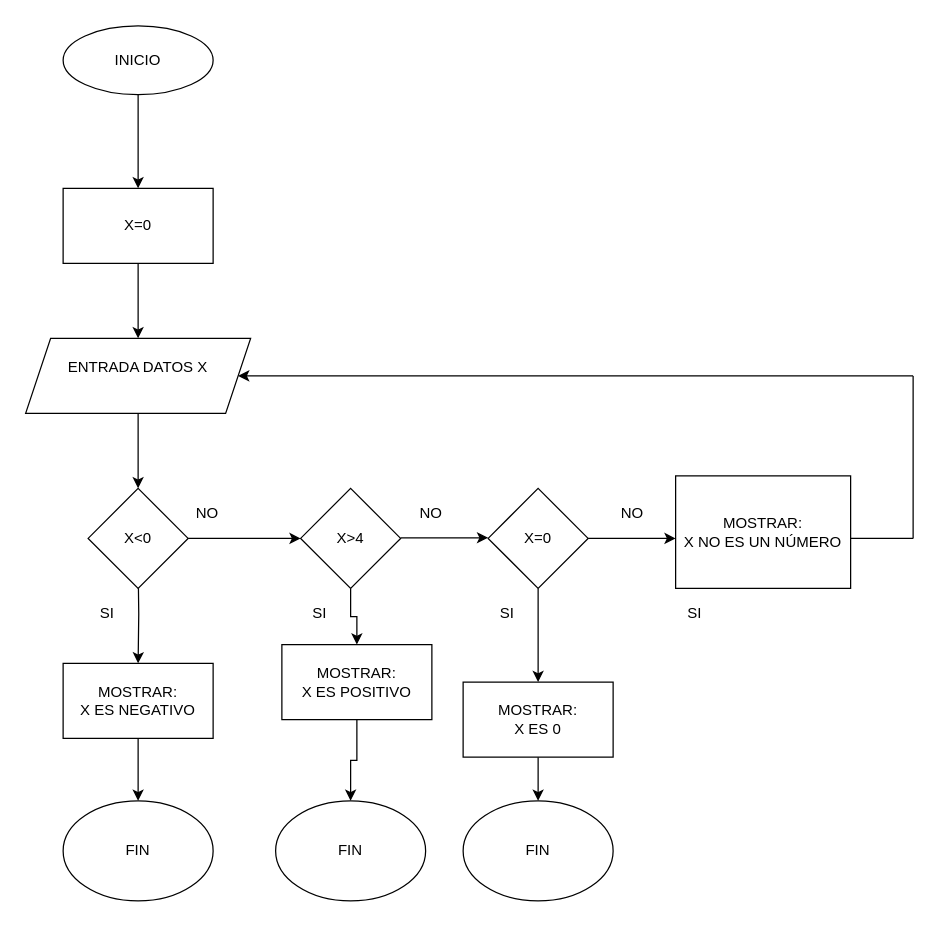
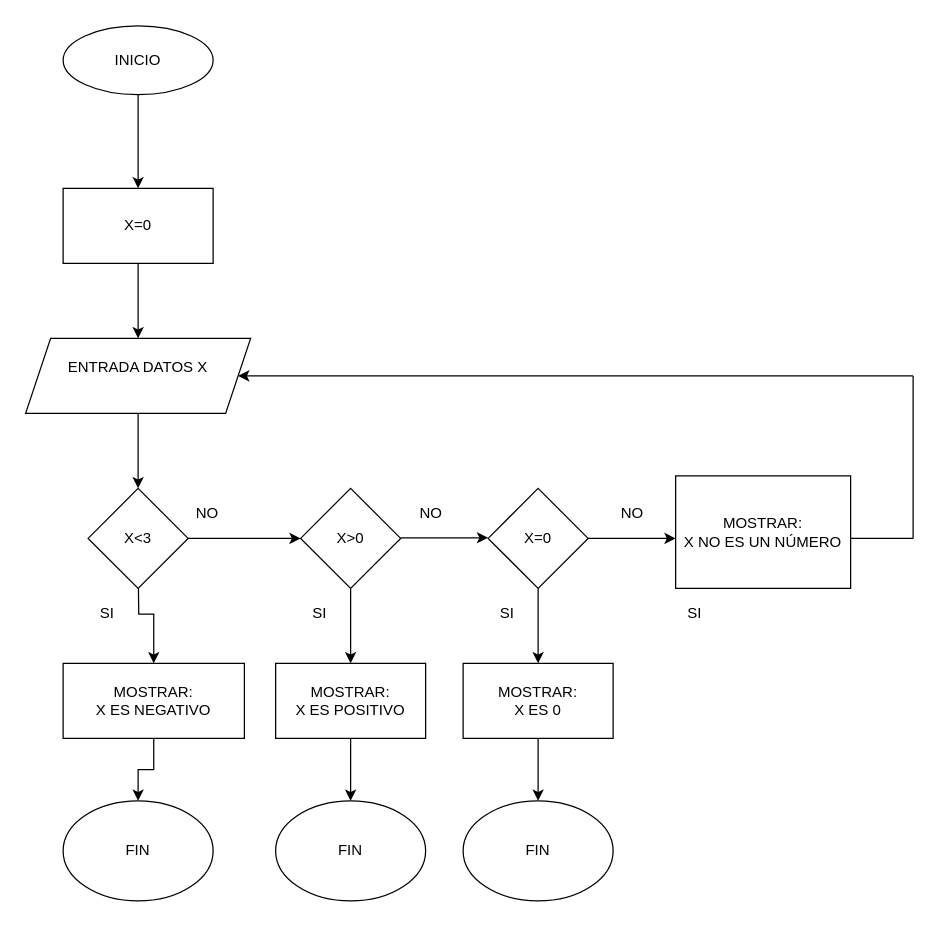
  <mxCell id="0" />
  <mxCell id="1" parent="0" />
  <mxCell id="2" style="edgeStyle=orthogonalEdgeStyle;rounded=0;orthogonalLoop=1;jettySize=auto;html=1;exitX=0.5;exitY=1;exitDx=0;exitDy=0;entryX=0.5;entryY=0;entryDx=0;entryDy=0;" parent="1" source="3" target="5" edge="1"><mxGeometry relative="1" as="geometry" /></mxCell>
  <mxCell id="3" value="INICIO" style="ellipse;whiteSpace=wrap;html=1;" parent="1" vertex="1"><mxGeometry x="50" y="20" width="120" height="55" as="geometry" /></mxCell>
  <mxCell id="4" style="edgeStyle=orthogonalEdgeStyle;rounded=0;orthogonalLoop=1;jettySize=auto;html=1;exitX=0.5;exitY=1;exitDx=0;exitDy=0;entryX=0.5;entryY=0;entryDx=0;entryDy=0;" parent="1" source="5" target="15" edge="1"><mxGeometry relative="1" as="geometry"><mxPoint x="110" y="260" as="targetPoint" /></mxGeometry></mxCell>
  <mxCell id="5" value="&lt;div&gt;X=0&lt;/div&gt;" style="rounded=0;whiteSpace=wrap;html=1;" parent="1" vertex="1"><mxGeometry x="50" y="150" width="120" height="60" as="geometry" /></mxCell>
  <mxCell id="6" style="edgeStyle=orthogonalEdgeStyle;rounded=0;orthogonalLoop=1;jettySize=auto;html=1;exitX=0.5;exitY=1;exitDx=0;exitDy=0;entryX=0.5;entryY=0;entryDx=0;entryDy=0;" parent="1" edge="1"><mxGeometry relative="1" as="geometry"><mxPoint x="110" y="330" as="sourcePoint" /><mxPoint x="110" y="390" as="targetPoint" /></mxGeometry></mxCell>
  <mxCell id="7" style="edgeStyle=orthogonalEdgeStyle;rounded=0;orthogonalLoop=1;jettySize=auto;html=1;exitX=0.5;exitY=1;exitDx=0;exitDy=0;entryX=0.5;entryY=0;entryDx=0;entryDy=0;" parent="1" target="9" edge="1"><mxGeometry relative="1" as="geometry"><mxPoint x="110" y="450" as="sourcePoint" /></mxGeometry></mxCell>
  <mxCell id="8" style="edgeStyle=orthogonalEdgeStyle;rounded=0;orthogonalLoop=1;jettySize=auto;html=1;exitX=0.5;exitY=1;exitDx=0;exitDy=0;entryX=0.5;entryY=0;entryDx=0;entryDy=0;" parent="1" source="9" target="10" edge="1"><mxGeometry relative="1" as="geometry" /></mxCell>
- <mxCell id="9" value="&lt;div&gt;MOSTRAR:&lt;/div&gt;&lt;div&gt;X ES NEGATIVO&lt;br&gt;&lt;/div&gt;" style="rounded=0;whiteSpace=wrap;html=1;" parent="1" vertex="1"><mxGeometry x="50" y="530" width="120" height="60" as="geometry" /></mxCell>
+ <mxCell id="9" value="&lt;div&gt;MOSTRAR:&lt;/div&gt;&lt;div&gt;X ES NEGATIVO&lt;br&gt;&lt;/div&gt;" style="rounded=0;whiteSpace=wrap;html=1;" parent="1" vertex="1"><mxGeometry x="50" y="530" width="145" height="60" as="geometry" /></mxCell>
  <mxCell id="10" value="FIN" style="ellipse;whiteSpace=wrap;html=1;" parent="1" vertex="1"><mxGeometry x="50" y="640" width="120" height="80" as="geometry" /></mxCell>
- <mxCell id="11" value="X&amp;lt;0" style="rhombus;whiteSpace=wrap;html=1;" parent="1" vertex="1"><mxGeometry x="70" y="390" width="80" height="80" as="geometry" /></mxCell>
+ <mxCell id="11" value="X&amp;lt;3" style="rhombus;whiteSpace=wrap;html=1;" parent="1" vertex="1"><mxGeometry x="70" y="390" width="80" height="80" as="geometry" /></mxCell>
  <mxCell id="12" value="SI" style="text;html=1;align=center;verticalAlign=middle;resizable=0;points=[];autosize=1;strokeColor=none;fillColor=none;" parent="1" vertex="1"><mxGeometry x="70" y="480" width="30" height="20" as="geometry" /></mxCell>
  <mxCell id="13" value="" style="endArrow=classic;html=1;exitX=1;exitY=0.5;exitDx=0;exitDy=0;entryX=0;entryY=0.5;entryDx=0;entryDy=0;" edge="1" parent="1" source="11" target="17"><mxGeometry width="50" height="50" relative="1" as="geometry"><mxPoint x="140" y="450" as="sourcePoint" /><mxPoint x="220" y="430" as="targetPoint" /></mxGeometry></mxCell>
  <mxCell id="14" value="NO" style="text;html=1;align=center;verticalAlign=middle;resizable=0;points=[];autosize=1;strokeColor=none;fillColor=none;" vertex="1" parent="1"><mxGeometry x="150" y="400" width="30" height="20" as="geometry" /></mxCell>
  <mxCell id="15" value="&#10;ENTRADA DATOS X&#10;&#10;" style="shape=parallelogram;perimeter=parallelogramPerimeter;whiteSpace=wrap;html=1;fixedSize=1;" vertex="1" parent="1"><mxGeometry x="20" y="270" width="180" height="60" as="geometry" /></mxCell>
  <mxCell id="16" style="edgeStyle=orthogonalEdgeStyle;rounded=0;orthogonalLoop=1;jettySize=auto;html=1;exitX=0.5;exitY=1;exitDx=0;exitDy=0;entryX=0.5;entryY=0;entryDx=0;entryDy=0;" edge="1" parent="1" source="17" target="23"><mxGeometry relative="1" as="geometry" /></mxCell>
- <mxCell id="17" value="X&amp;gt;4" style="rhombus;whiteSpace=wrap;html=1;" vertex="1" parent="1"><mxGeometry x="240" y="390" width="80" height="80" as="geometry" /></mxCell>
+ <mxCell id="17" value="X&amp;gt;0" style="rhombus;whiteSpace=wrap;html=1;" vertex="1" parent="1"><mxGeometry x="240" y="390" width="80" height="80" as="geometry" /></mxCell>
  <mxCell id="18" value="" style="endArrow=classic;html=1;exitX=1;exitY=0.5;exitDx=0;exitDy=0;" edge="1" parent="1"><mxGeometry width="50" height="50" relative="1" as="geometry"><mxPoint x="320" y="429.5" as="sourcePoint" /><mxPoint x="390" y="429.5" as="targetPoint" /></mxGeometry></mxCell>
  <mxCell id="19" style="edgeStyle=orthogonalEdgeStyle;rounded=0;orthogonalLoop=1;jettySize=auto;html=1;exitX=1;exitY=0.5;exitDx=0;exitDy=0;entryX=0;entryY=0.5;entryDx=0;entryDy=0;" edge="1" parent="1" source="21"><mxGeometry relative="1" as="geometry"><mxPoint x="540" y="430" as="targetPoint" /></mxGeometry></mxCell>
  <mxCell id="20" style="edgeStyle=orthogonalEdgeStyle;rounded=0;orthogonalLoop=1;jettySize=auto;html=1;exitX=0.5;exitY=1;exitDx=0;exitDy=0;entryX=0.5;entryY=0;entryDx=0;entryDy=0;" edge="1" parent="1" source="21" target="27"><mxGeometry relative="1" as="geometry" /></mxCell>
  <mxCell id="21" value="X=0" style="rhombus;whiteSpace=wrap;html=1;" vertex="1" parent="1"><mxGeometry x="390" y="390" width="80" height="80" as="geometry" /></mxCell>
  <mxCell id="22" style="edgeStyle=orthogonalEdgeStyle;rounded=0;orthogonalLoop=1;jettySize=auto;html=1;exitX=0.5;exitY=1;exitDx=0;exitDy=0;entryX=0.5;entryY=0;entryDx=0;entryDy=0;" edge="1" parent="1" source="23" target="24"><mxGeometry relative="1" as="geometry" /></mxCell>
- <mxCell id="23" value="&lt;div&gt;MOSTRAR:&lt;/div&gt;&lt;div&gt;X ES POSITIVO&lt;br&gt;&lt;/div&gt;" style="rounded=0;whiteSpace=wrap;html=1;" vertex="1" parent="1"><mxGeometry x="225" y="515" width="120" height="60" as="geometry" /></mxCell>
+ <mxCell id="23" value="&lt;div&gt;MOSTRAR:&lt;/div&gt;&lt;div&gt;X ES POSITIVO&lt;br&gt;&lt;/div&gt;" style="rounded=0;whiteSpace=wrap;html=1;" vertex="1" parent="1"><mxGeometry x="220" y="530" width="120" height="60" as="geometry" /></mxCell>
  <mxCell id="24" value="FIN" style="ellipse;whiteSpace=wrap;html=1;" vertex="1" parent="1"><mxGeometry x="220" y="640" width="120" height="80" as="geometry" /></mxCell>
  <mxCell id="25" value="SI" style="text;html=1;align=center;verticalAlign=middle;resizable=0;points=[];autosize=1;strokeColor=none;fillColor=none;" vertex="1" parent="1"><mxGeometry x="240" y="480" width="30" height="20" as="geometry" /></mxCell>
  <mxCell id="26" style="edgeStyle=orthogonalEdgeStyle;rounded=0;orthogonalLoop=1;jettySize=auto;html=1;exitX=0.5;exitY=1;exitDx=0;exitDy=0;entryX=0.5;entryY=0;entryDx=0;entryDy=0;" edge="1" parent="1" source="27" target="28"><mxGeometry relative="1" as="geometry" /></mxCell>
- <mxCell id="27" value="&lt;div&gt;MOSTRAR:&lt;/div&gt;&lt;div&gt;X ES 0&lt;br&gt;&lt;/div&gt;" style="rounded=0;whiteSpace=wrap;html=1;" vertex="1" parent="1"><mxGeometry x="370" y="545" width="120" height="60" as="geometry" /></mxCell>
+ <mxCell id="27" value="&lt;div&gt;MOSTRAR:&lt;/div&gt;&lt;div&gt;X ES 0&lt;br&gt;&lt;/div&gt;" style="rounded=0;whiteSpace=wrap;html=1;" vertex="1" parent="1"><mxGeometry x="370" y="530" width="120" height="60" as="geometry" /></mxCell>
  <mxCell id="28" value="FIN" style="ellipse;whiteSpace=wrap;html=1;" vertex="1" parent="1"><mxGeometry x="370" y="640" width="120" height="80" as="geometry" /></mxCell>
  <mxCell id="29" value="SI" style="text;html=1;align=center;verticalAlign=middle;resizable=0;points=[];autosize=1;strokeColor=none;fillColor=none;" vertex="1" parent="1"><mxGeometry x="390" y="480" width="30" height="20" as="geometry" /></mxCell>
  <mxCell id="30" value="NO" style="text;html=1;align=center;verticalAlign=middle;resizable=0;points=[];autosize=1;strokeColor=none;fillColor=none;" vertex="1" parent="1"><mxGeometry x="329" y="400" width="30" height="20" as="geometry" /></mxCell>
  <mxCell id="31" value="NO" style="text;html=1;align=center;verticalAlign=middle;resizable=0;points=[];autosize=1;strokeColor=none;fillColor=none;" vertex="1" parent="1"><mxGeometry x="490" y="400" width="30" height="20" as="geometry" /></mxCell>
  <mxCell id="32" value="&lt;div&gt;MOSTRAR:&lt;/div&gt;&lt;div&gt;X NO ES UN NÚMERO&lt;br&gt;&lt;/div&gt;" style="rounded=0;whiteSpace=wrap;html=1;" vertex="1" parent="1"><mxGeometry x="540" y="380" width="140" height="90" as="geometry" /></mxCell>
  <mxCell id="33" value="SI" style="text;html=1;align=center;verticalAlign=middle;resizable=0;points=[];autosize=1;strokeColor=none;fillColor=none;" vertex="1" parent="1"><mxGeometry x="540" y="480" width="30" height="20" as="geometry" /></mxCell>
  <mxCell id="34" value="" style="endArrow=none;html=1;" edge="1" parent="1"><mxGeometry width="50" height="50" relative="1" as="geometry"><mxPoint x="680" y="430" as="sourcePoint" /><mxPoint x="730" y="430" as="targetPoint" /></mxGeometry></mxCell>
  <mxCell id="35" value="" style="endArrow=none;html=1;" edge="1" parent="1"><mxGeometry width="50" height="50" relative="1" as="geometry"><mxPoint x="730" y="430" as="sourcePoint" /><mxPoint x="730" y="300" as="targetPoint" /></mxGeometry></mxCell>
  <mxCell id="36" value="" style="endArrow=classic;html=1;entryX=1;entryY=0.5;entryDx=0;entryDy=0;" edge="1" parent="1" target="15"><mxGeometry width="50" height="50" relative="1" as="geometry"><mxPoint x="730" y="300" as="sourcePoint" /><mxPoint x="650" y="230" as="targetPoint" /></mxGeometry></mxCell>
